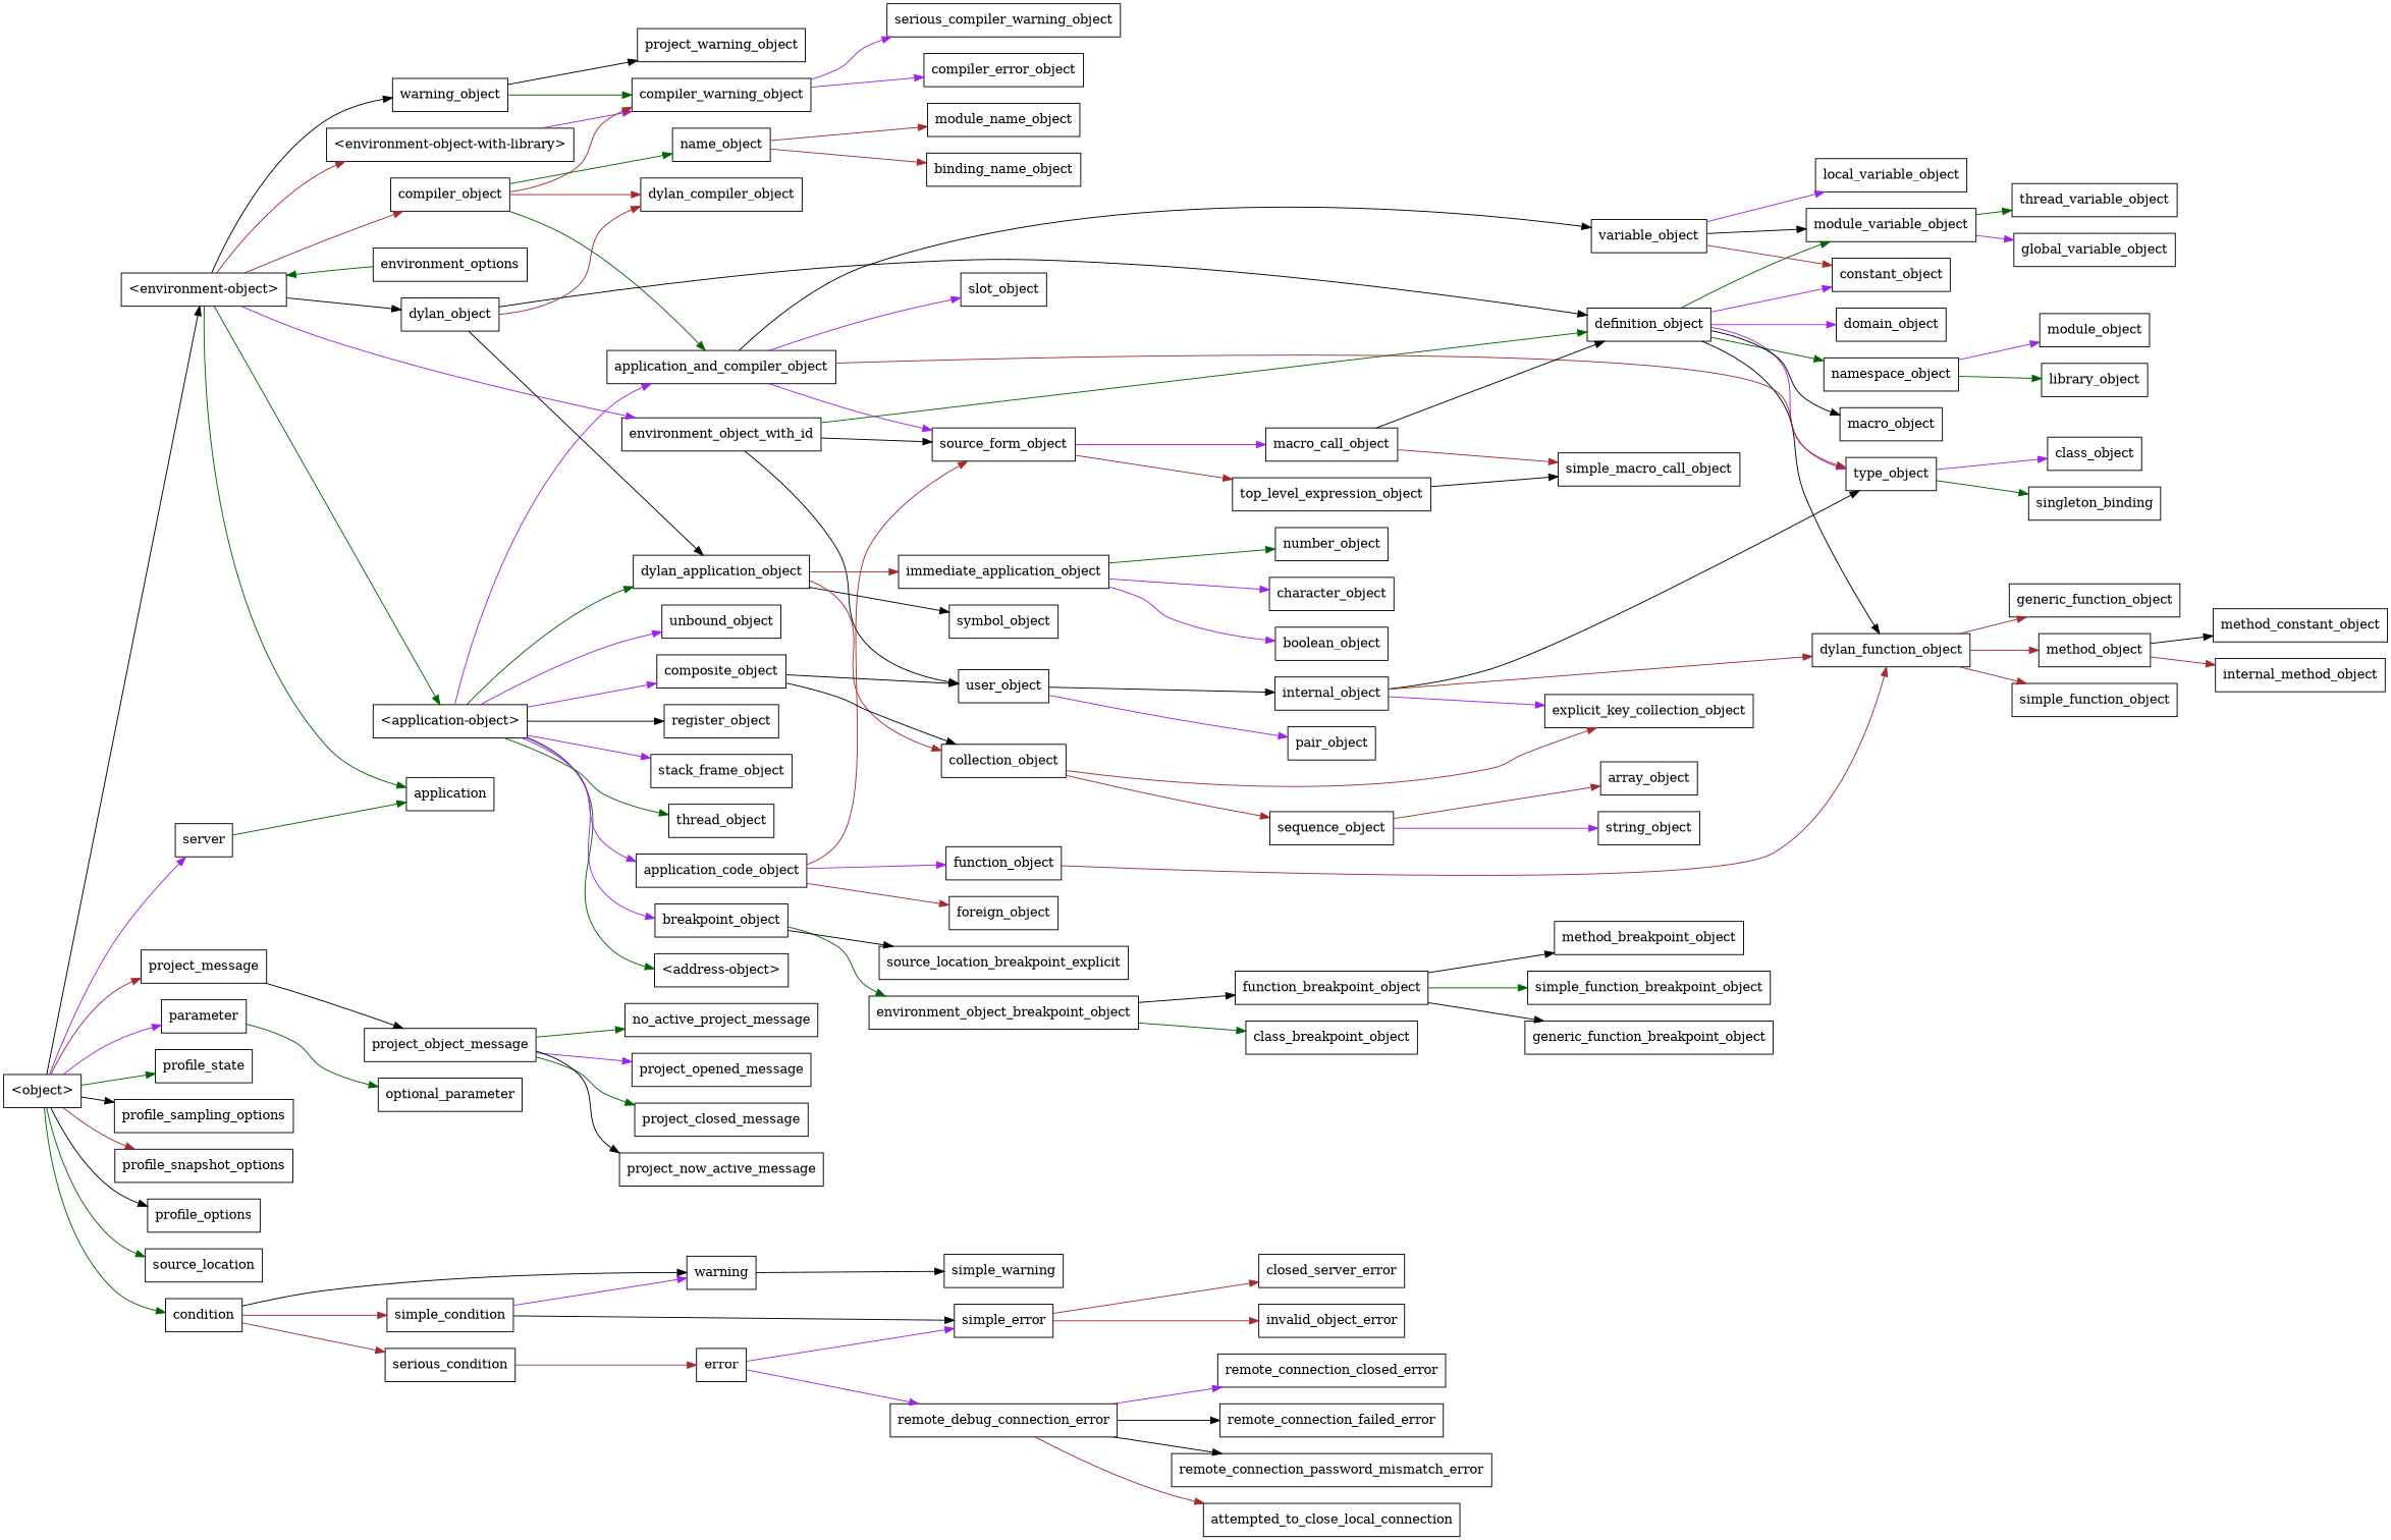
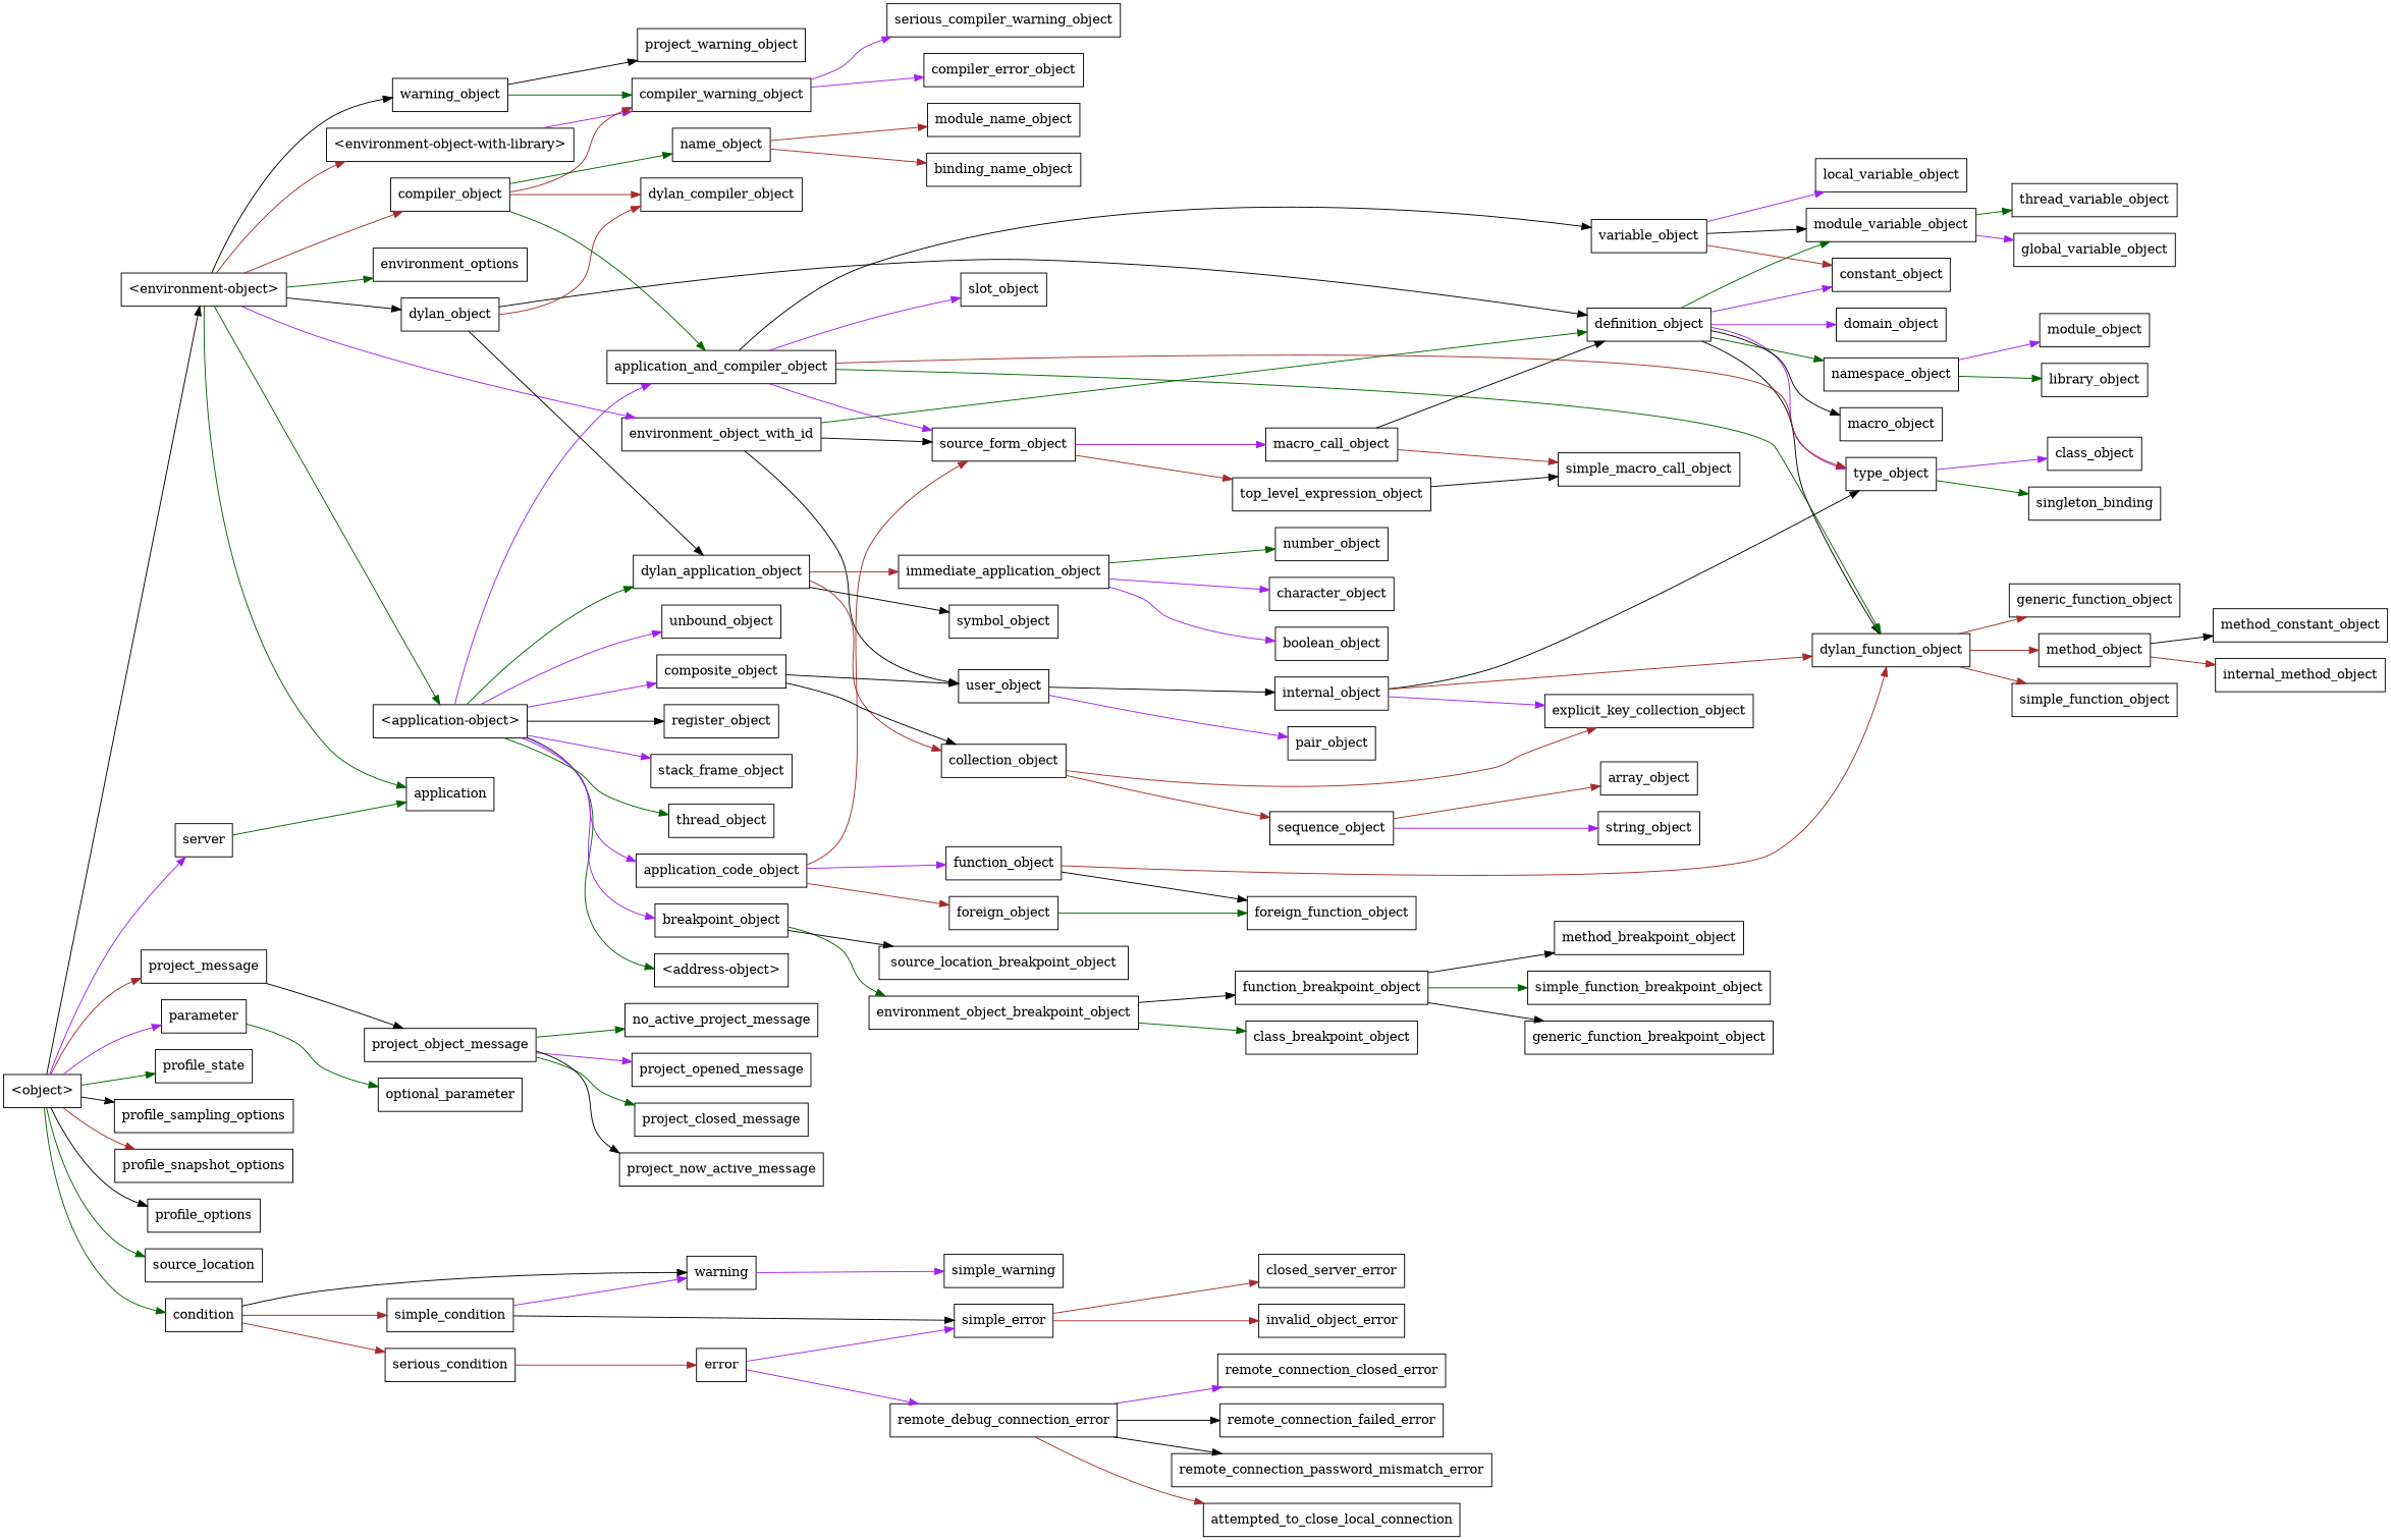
  digraph {
    rankdir=LR
    node [shape=box]
    edge [color=black]
    n1 [label="<object>"]
    n2 [label="<environment-object>"]
    server
    project_message
    parameter
    profile_state
    profile_sampling_options
    profile_snapshot_options
    profile_options
    source_location
    condition
    environment_object_with_id
    n13 [label="<environment-object-with-library>"]
    n14 [label="<application-object>"]
    compiler_object
    application
    warning_object
    dylan_object
    environment_options
    project_object_message
    optional_parameter
    serious_condition
    simple_condition
    warning
    source_form_object
    definition_object
    user_object
    compiler_warning_object
    n29 [label="<address-object>"]
    application_and_compiler_object
    application_code_object
    unbound_object
    breakpoint_object
    dylan_application_object
    composite_object
    register_object
    stack_frame_object
    thread_object
    dylan_compiler_object
    name_object
    project_warning_object
    top_level_expression_object
    macro_call_object
    type_object
    dylan_function_object
    module_variable_object
    constant_object
    domain_object
    namespace_object
    macro_object
    internal_object
    pair_object
    serious_compiler_warning_object
    compiler_error_object
    variable_object
    slot_object
    foreign_object
    function_object
    environment_object_breakpoint_object
-   source_location_breakpoint_object [label=source_location_breakpoint_explicit]
+   source_location_breakpoint_object
    immediate_application_object
    symbol_object
    collection_object
    local_variable_object
    class_object
    n66 [label=singleton_binding]
    generic_function_object
    method_object
    simple_function_object
    module_name_object
    binding_name_object
+   foreign_function_object
    function_breakpoint_object
    class_breakpoint_object
    simple_function_breakpoint_object
    generic_function_breakpoint_object
    method_breakpoint_object
    simple_macro_call_object
    global_variable_object
    thread_variable_object
    library_object
    module_object
    project_opened_message
    project_closed_message
    project_now_active_message
    no_active_project_message
    character_object
    boolean_object
    number_object
    sequence_object
    explicit_key_collection_object
    string_object
    array_object
    method_constant_object
    internal_method_object
    error
    remote_debug_connection_error
    simple_error
    remote_connection_closed_error
    remote_connection_failed_error
    remote_connection_password_mismatch_error
    attempted_to_close_local_connection
    closed_server_error
    invalid_object_error
    simple_warning
    n1 -> n2
    n1 -> server [color=purple]
    n1 -> project_message [color=brown]
    n1 -> parameter [color=purple]
    n1 -> profile_state [color=darkgreen]
    n1 -> profile_sampling_options
    n1 -> profile_snapshot_options [color=brown]
    n1 -> profile_options
    n1 -> source_location [color=darkgreen]
    n1 -> condition [color=darkgreen]
    n2 -> environment_object_with_id [color=purple]
    n2 -> n13 [color=brown]
    n2 -> n14 [color=darkgreen]
    n2 -> compiler_object [color=brown]
    n2 -> application [color=darkgreen]
    n2 -> warning_object
    n2 -> dylan_object
-   environment_options -> n2 [color=darkgreen]
+   n2 -> environment_options [color=darkgreen]
    server -> application [color=darkgreen]
    project_message -> project_object_message
    parameter -> optional_parameter [color=darkgreen]
    condition -> serious_condition [color=brown]
    condition -> simple_condition [color=brown]
    condition -> warning
    environment_object_with_id -> source_form_object
    environment_object_with_id -> definition_object [color=darkgreen]
    environment_object_with_id -> user_object
    n13 -> compiler_warning_object [color=purple]
    n14 -> n29 [color=darkgreen]
    n14 -> application_and_compiler_object [color=purple]
    n14 -> application_code_object [color=purple]
    n14 -> unbound_object [color=purple]
    n14 -> breakpoint_object [color=purple]
    n14 -> dylan_application_object [color=darkgreen]
    n14 -> composite_object [color=purple]
    n14 -> register_object
    n14 -> stack_frame_object [color=purple]
    n14 -> thread_object [color=darkgreen]
    compiler_object -> compiler_warning_object [color=brown]
    compiler_object -> application_and_compiler_object [color=darkgreen]
    compiler_object -> dylan_compiler_object [color=brown]
    compiler_object -> name_object [color=darkgreen]
    warning_object -> compiler_warning_object [color=darkgreen]
    warning_object -> project_warning_object
    dylan_object -> definition_object
    dylan_object -> dylan_application_object
    dylan_object -> dylan_compiler_object [color=brown]
    project_object_message -> project_opened_message [color=purple]
    project_object_message -> project_closed_message [color=darkgreen]
    project_object_message -> project_now_active_message
    project_object_message -> no_active_project_message [color=darkgreen]
    serious_condition -> error [color=brown]
    simple_condition -> warning [color=purple]
    simple_condition -> simple_error
-   warning -> simple_warning
+   warning -> simple_warning [color=purple]
    source_form_object -> top_level_expression_object [color=brown]
    source_form_object -> macro_call_object [color=purple]
    definition_object -> type_object [color=purple]
    definition_object -> dylan_function_object
    definition_object -> module_variable_object [color=darkgreen]
    definition_object -> constant_object [color=purple]
    definition_object -> domain_object [color=purple]
    definition_object -> namespace_object [color=darkgreen]
    definition_object -> macro_object
    user_object -> internal_object
    user_object -> pair_object [color=purple]
    compiler_warning_object -> serious_compiler_warning_object [color=purple]
    compiler_warning_object -> compiler_error_object [color=purple]
    application_and_compiler_object -> source_form_object [color=purple]
    application_and_compiler_object -> type_object [color=brown]
+   application_and_compiler_object -> dylan_function_object [color=darkgreen]
    application_and_compiler_object -> variable_object
    application_and_compiler_object -> slot_object [color=purple]
    application_code_object -> source_form_object [color=brown]
    application_code_object -> foreign_object [color=brown]
    application_code_object -> function_object [color=purple]
    breakpoint_object -> environment_object_breakpoint_object [color=darkgreen]
    breakpoint_object -> source_location_breakpoint_object
    dylan_application_object -> immediate_application_object [color=brown]
    dylan_application_object -> symbol_object
    dylan_application_object -> collection_object [color=brown]
    composite_object -> user_object
    composite_object -> collection_object
    name_object -> module_name_object [color=brown]
    name_object -> binding_name_object [color=brown]
    top_level_expression_object -> simple_macro_call_object
    macro_call_object -> definition_object
    macro_call_object -> simple_macro_call_object [color=brown]
    type_object -> class_object [color=purple]
    type_object -> n66 [color=darkgreen]
    dylan_function_object -> generic_function_object [color=brown]
    dylan_function_object -> method_object [color=brown]
    dylan_function_object -> simple_function_object [color=brown]
    module_variable_object -> global_variable_object [color=purple]
    module_variable_object -> thread_variable_object [color=darkgreen]
    namespace_object -> library_object [color=darkgreen]
    namespace_object -> module_object [color=purple]
    internal_object -> type_object
    internal_object -> dylan_function_object [color=brown]
    internal_object -> explicit_key_collection_object [color=purple]
    variable_object -> module_variable_object
    variable_object -> constant_object [color=brown]
    variable_object -> local_variable_object [color=purple]
+   foreign_object -> foreign_function_object [color=darkgreen]
    function_object -> dylan_function_object [color=brown]
+   function_object -> foreign_function_object
    environment_object_breakpoint_object -> function_breakpoint_object
    environment_object_breakpoint_object -> class_breakpoint_object [color=darkgreen]
    immediate_application_object -> character_object [color=purple]
    immediate_application_object -> boolean_object [color=purple]
    immediate_application_object -> number_object [color=darkgreen]
    collection_object -> sequence_object [color=brown]
    collection_object -> explicit_key_collection_object [color=brown]
    method_object -> method_constant_object
    method_object -> internal_method_object [color=brown]
    function_breakpoint_object -> simple_function_breakpoint_object [color=darkgreen]
    function_breakpoint_object -> generic_function_breakpoint_object
    function_breakpoint_object -> method_breakpoint_object
    sequence_object -> string_object [color=purple]
    sequence_object -> array_object [color=brown]
    error -> remote_debug_connection_error [color=purple]
    error -> simple_error [color=purple]
    remote_debug_connection_error -> remote_connection_closed_error [color=purple]
    remote_debug_connection_error -> remote_connection_failed_error
    remote_debug_connection_error -> remote_connection_password_mismatch_error
    remote_debug_connection_error -> attempted_to_close_local_connection [color=brown]
    simple_error -> closed_server_error [color=brown]
    simple_error -> invalid_object_error [color=brown]
  }
